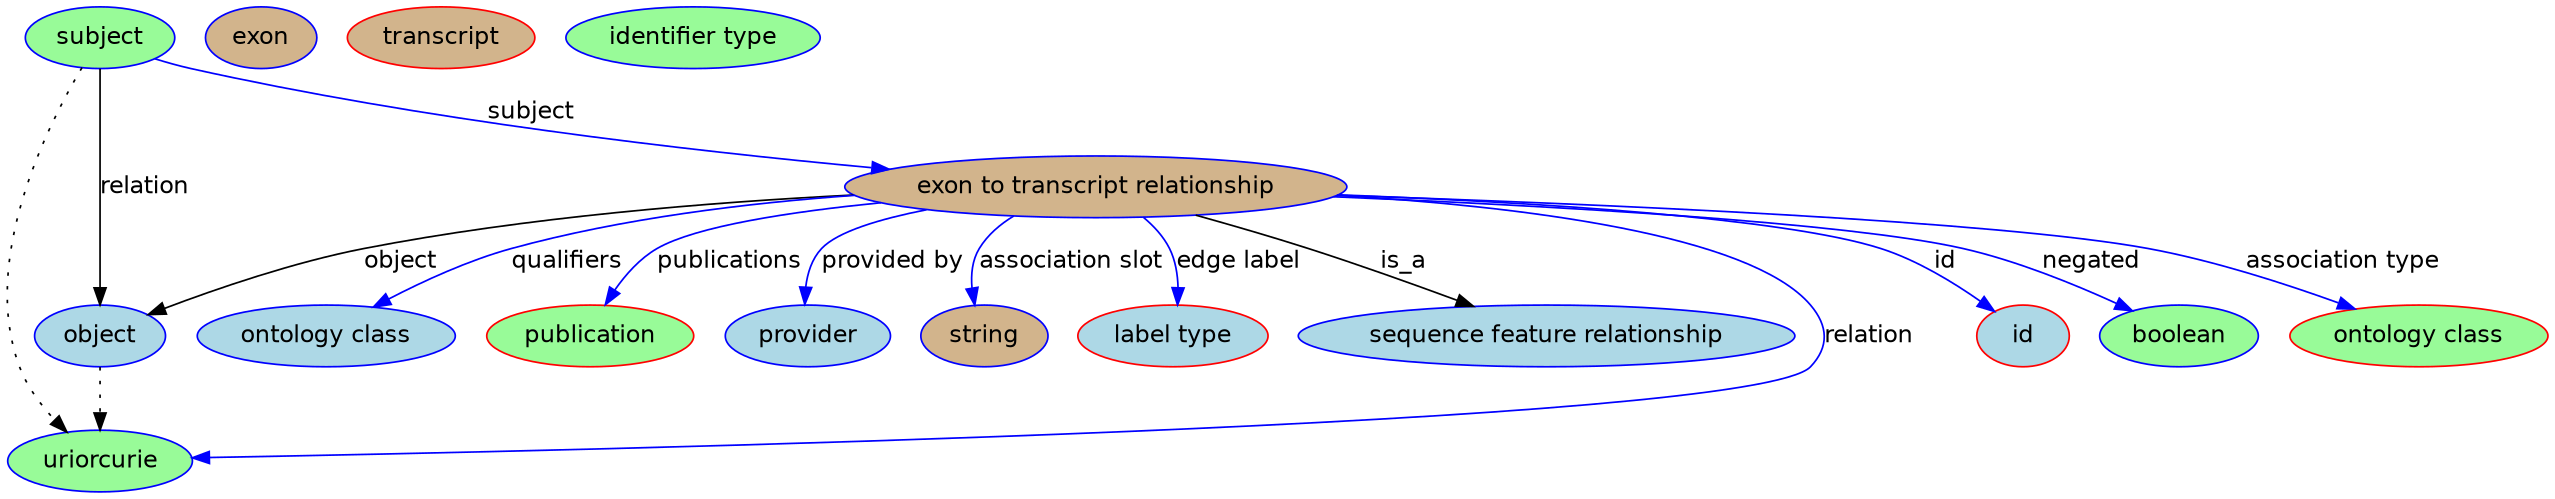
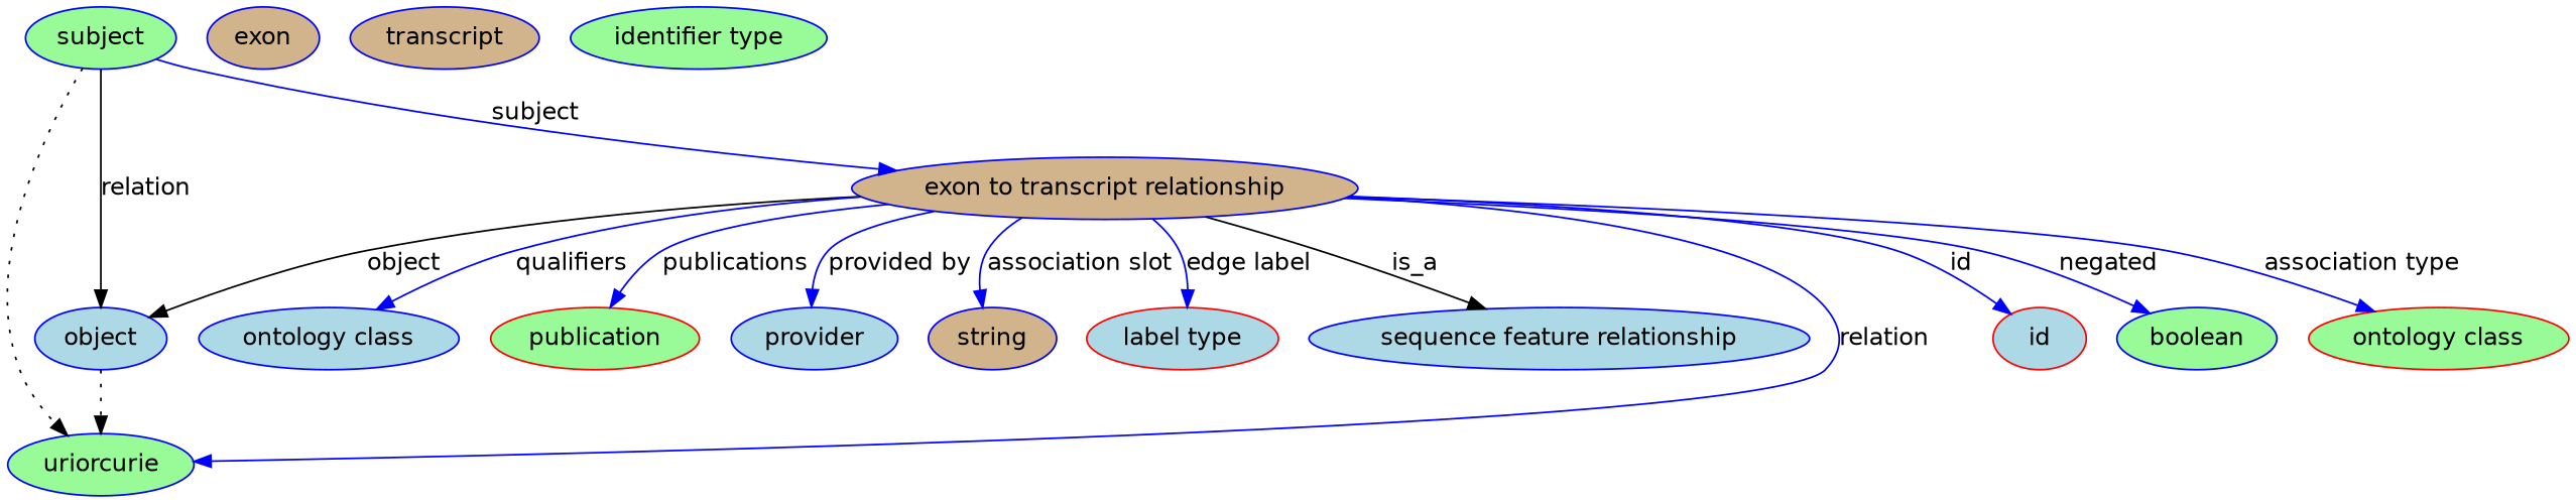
  digraph {
    fontname="DejaVu Sans"
    node [color=blue fillcolor=lightblue fontname="DejaVu Sans" style=filled]
    edge [fontname="DejaVu Sans" color=blue style=solid]
    n1 [fillcolor=tan height=0.5 label="exon to transcript relationship" width=3.221]
    "sequence feature relationship" [height=0.5 width=3.1453]
    n3 [fillcolor=palegreen height=0.5 label=uriorcurie width=1.2492]
    object [height=0.5 width=0.88096]
    id [color=red height=0.5 width=0.75]
    n6 [fillcolor=palegreen height=0.5 label=boolean width=1.0584]
    n7 [color=red fillcolor=palegreen height=0.5 label="ontology class" width=1.6931]
    n8 [height=0.5 label="ontology class" width=1.6931]
    n9 [color=red fillcolor=palegreen height=0.5 label=publication width=1.3859]
    n10 [height=0.5 label=provider width=1.1129]
    n11 [fillcolor=tan height=0.5 label=string width=0.8403]
    n12 [color=red height=0.5 label="label type" width=1.2425]
    subject [fillcolor=palegreen height=0.5 width=0.97656]
    n14 [fillcolor=tan height=0.5 label=exon width=0.75825]
-   n15 [color=red fillcolor=tan height=0.5 label=transcript width=1.2084]
+   n15 [fillcolor=tan height=0.5 label=transcript width=1.2084]
    n16 [fillcolor=palegreen height=0.5 label="identifier type" width=1.652]
    n1 -> "sequence feature relationship" [label=is_a color="" style=""]
    n1 -> n3 [label=relation]
    n1 -> object [color=black label=object]
    n1 -> id [label=id]
    n1 -> n6 [label=negated]
    n1 -> n7 [label="association type"]
    n1 -> n8 [label=qualifiers]
    n1 -> n9 [label=publications]
    n1 -> n10 [label="provided by"]
    n1 -> n11 [label="association slot"]
    n1 -> n12 [label="edge label"]
    object -> n3 [style=dotted color=""]
    subject -> n1 [label=subject]
    subject -> n3 [style=dotted color=""]
    subject -> object [label=relation color="" style=""]
  }
